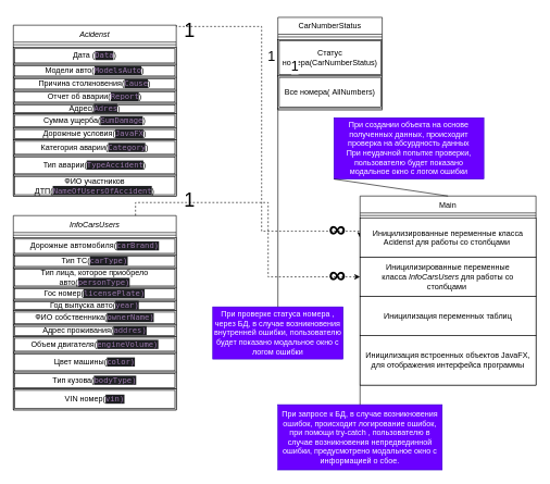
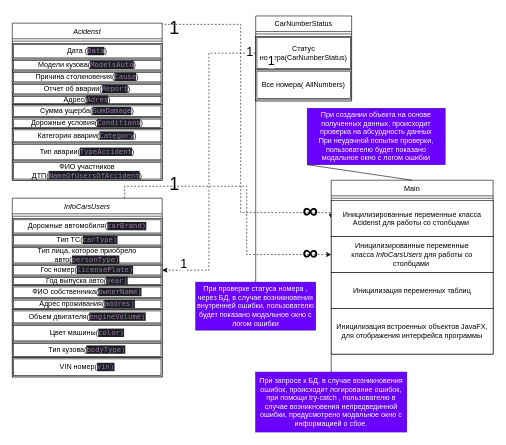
  <mxCell id="0" />
  <mxCell id="1" parent="0" />
  <mxCell id="2" style="edgeStyle=orthogonalEdgeStyle;rounded=0;orthogonalLoop=1;jettySize=auto;html=1;exitX=1;exitY=0;exitDx=0;exitDy=0;entryX=0;entryY=0.5;entryDx=0;entryDy=0;dashed=1;" edge="1" parent="1" source="3" target="17"><mxGeometry relative="1" as="geometry"><Array as="points"><mxPoint x="270" y="40" /><mxPoint x="401" y="40" /><mxPoint x="401" y="354" /></Array></mxGeometry></mxCell>
  <mxCell id="3" value="Acidenst" style="swimlane;fontStyle=2;align=center;verticalAlign=top;childLayout=stackLayout;horizontal=1;startSize=26;horizontalStack=0;resizeParent=1;resizeLast=0;collapsible=1;marginBottom=0;rounded=0;shadow=0;strokeWidth=1;" parent="1" vertex="1"><mxGeometry x="20" y="38" width="250" height="262" as="geometry"><mxRectangle x="230" y="140" width="160" height="26" as="alternateBounds" /></mxGeometry></mxCell>
  <mxCell id="4" value="" style="line;html=1;strokeWidth=1;align=left;verticalAlign=middle;spacingTop=-1;spacingLeft=3;spacingRight=3;rotatable=0;labelPosition=right;points=[];portConstraint=eastwest;" parent="3" vertex="1"><mxGeometry y="26" width="250" height="8" as="geometry" /></mxCell>
  <mxCell id="5" value="Дата (&lt;span style=&quot;color: rgb(152, 118, 170); font-family: &amp;quot;JetBrains Mono&amp;quot;, monospace; background-color: rgb(30, 31, 34);&quot;&gt;Data&lt;/span&gt;&lt;span style=&quot;background-color: transparent; color: light-dark(rgb(0, 0, 0), rgb(255, 255, 255));&quot;&gt;)&lt;/span&gt;" style="shape=ext;double=1;rounded=0;whiteSpace=wrap;html=1;" vertex="1" parent="3"><mxGeometry y="34" width="250" height="26" as="geometry" /></mxCell>
- <mxCell id="6" value="Модели авто(&lt;span style=&quot;color: rgb(152, 118, 170); font-family: &amp;quot;JetBrains Mono&amp;quot;, monospace; background-color: rgb(30, 31, 34);&quot;&gt;ModelsAuto&lt;/span&gt;&lt;span style=&quot;background-color: transparent; color: light-dark(rgb(0, 0, 0), rgb(255, 255, 255));&quot;&gt;)&lt;/span&gt;" style="shape=ext;double=1;rounded=0;whiteSpace=wrap;html=1;" vertex="1" parent="3"><mxGeometry y="60" width="250" height="20" as="geometry" /></mxCell>
+ <mxCell id="6" value="Модели кузова(&lt;span style=&quot;color: rgb(152, 118, 170); font-family: &amp;quot;JetBrains Mono&amp;quot;, monospace; background-color: rgb(30, 31, 34);&quot;&gt;ModelsAuto&lt;/span&gt;&lt;span style=&quot;background-color: transparent; color: light-dark(rgb(0, 0, 0), rgb(255, 255, 255));&quot;&gt;)&lt;/span&gt;" style="shape=ext;double=1;rounded=0;whiteSpace=wrap;html=1;" vertex="1" parent="3"><mxGeometry y="60" width="250" height="20" as="geometry" /></mxCell>
  <mxCell id="7" value="Причина столкновения(&lt;span style=&quot;color: rgb(152, 118, 170); font-family: &amp;quot;JetBrains Mono&amp;quot;, monospace; background-color: rgb(30, 31, 34);&quot;&gt;Cause&lt;/span&gt;&lt;span style=&quot;background-color: transparent; color: light-dark(rgb(0, 0, 0), rgb(255, 255, 255));&quot;&gt;)&lt;/span&gt;" style="shape=ext;double=1;rounded=0;whiteSpace=wrap;html=1;" vertex="1" parent="3"><mxGeometry y="80" width="250" height="20" as="geometry" /></mxCell>
  <mxCell id="8" value="Отчет об аварии(&lt;span style=&quot;color: rgb(152, 118, 170); font-family: &amp;quot;JetBrains Mono&amp;quot;, monospace; background-color: rgb(30, 31, 34);&quot;&gt;Report&lt;/span&gt;&lt;span style=&quot;background-color: transparent; color: light-dark(rgb(0, 0, 0), rgb(255, 255, 255));&quot;&gt;)&lt;/span&gt;" style="shape=ext;double=1;rounded=0;whiteSpace=wrap;html=1;" vertex="1" parent="3"><mxGeometry y="100" width="250" height="20" as="geometry" /></mxCell>
  <mxCell id="9" value="Адрес(&lt;span style=&quot;color: rgb(152, 118, 170); font-family: &amp;quot;JetBrains Mono&amp;quot;, monospace; background-color: rgb(30, 31, 34);&quot;&gt;Adres&lt;/span&gt;&lt;span style=&quot;background-color: transparent; color: light-dark(rgb(0, 0, 0), rgb(255, 255, 255));&quot;&gt;)&lt;/span&gt;" style="shape=ext;double=1;rounded=0;whiteSpace=wrap;html=1;" vertex="1" parent="3"><mxGeometry y="120" width="250" height="16" as="geometry" /></mxCell>
  <mxCell id="10" value="Сумма ущерба(&lt;span style=&quot;color: rgb(152, 118, 170); font-family: &amp;quot;JetBrains Mono&amp;quot;, monospace; background-color: rgb(30, 31, 34);&quot;&gt;SumDamage&lt;/span&gt;&lt;span style=&quot;background-color: transparent; color: light-dark(rgb(0, 0, 0), rgb(255, 255, 255));&quot;&gt;)&lt;/span&gt;" style="shape=ext;double=1;rounded=0;whiteSpace=wrap;html=1;" vertex="1" parent="3"><mxGeometry y="136" width="250" height="22" as="geometry" /></mxCell>
- <mxCell id="11" value="Дорожные условия(&lt;span style=&quot;color: rgb(152, 118, 170); font-family: &amp;quot;JetBrains Mono&amp;quot;, monospace; background-color: rgb(30, 31, 34);&quot;&gt;JavaFX&lt;/span&gt;&lt;span style=&quot;background-color: transparent; color: light-dark(rgb(0, 0, 0), rgb(255, 255, 255));&quot;&gt;)&lt;/span&gt;" style="shape=ext;double=1;rounded=0;whiteSpace=wrap;html=1;" vertex="1" parent="3"><mxGeometry y="158" width="250" height="18" as="geometry" /></mxCell>
+ <mxCell id="11" value="Дорожные условия(&lt;span style=&quot;color: rgb(152, 118, 170); font-family: &amp;quot;JetBrains Mono&amp;quot;, monospace; background-color: rgb(30, 31, 34);&quot;&gt;Conditions&lt;/span&gt;&lt;span style=&quot;background-color: transparent; color: light-dark(rgb(0, 0, 0), rgb(255, 255, 255));&quot;&gt;)&lt;/span&gt;" style="shape=ext;double=1;rounded=0;whiteSpace=wrap;html=1;" vertex="1" parent="3"><mxGeometry y="158" width="250" height="18" as="geometry" /></mxCell>
  <mxCell id="12" value="Категория аварии(&lt;span style=&quot;color: rgb(152, 118, 170); font-family: &amp;quot;JetBrains Mono&amp;quot;, monospace; background-color: rgb(30, 31, 34);&quot;&gt;Category&lt;/span&gt;&lt;span style=&quot;background-color: transparent; color: light-dark(rgb(0, 0, 0), rgb(255, 255, 255));&quot;&gt;)&lt;/span&gt;" style="shape=ext;double=1;rounded=0;whiteSpace=wrap;html=1;" vertex="1" parent="3"><mxGeometry y="176" width="250" height="24" as="geometry" /></mxCell>
  <mxCell id="13" value="Тип аварии(&lt;span style=&quot;color: rgb(152, 118, 170); font-family: &amp;quot;JetBrains Mono&amp;quot;, monospace; background-color: rgb(30, 31, 34);&quot;&gt;TypeAccident&lt;/span&gt;&lt;span style=&quot;background-color: transparent; color: light-dark(rgb(0, 0, 0), rgb(255, 255, 255));&quot;&gt;)&lt;/span&gt;" style="shape=ext;double=1;rounded=0;whiteSpace=wrap;html=1;" vertex="1" parent="3"><mxGeometry y="200" width="250" height="30" as="geometry" /></mxCell>
  <mxCell id="14" value="ФИО участников ДТП(&lt;span style=&quot;color: rgb(152, 118, 170); font-family: &amp;quot;JetBrains Mono&amp;quot;, monospace; background-color: rgb(30, 31, 34);&quot;&gt;NameOfUsersOfAccident&lt;/span&gt;&lt;span style=&quot;background-color: transparent; color: light-dark(rgb(0, 0, 0), rgb(255, 255, 255));&quot;&gt;)&lt;/span&gt;" style="shape=ext;double=1;rounded=0;whiteSpace=wrap;html=1;" vertex="1" parent="3"><mxGeometry y="230" width="250" height="32" as="geometry" /></mxCell>
  <mxCell id="15" value="Main" style="swimlane;fontStyle=0;align=center;verticalAlign=top;childLayout=stackLayout;horizontal=1;startSize=26;horizontalStack=0;resizeParent=1;resizeLast=0;collapsible=1;marginBottom=0;rounded=0;shadow=0;strokeWidth=1;" parent="1" vertex="1"><mxGeometry x="552" y="300" width="270" height="290" as="geometry"><mxRectangle x="340" y="380" width="170" height="26" as="alternateBounds" /></mxGeometry></mxCell>
  <mxCell id="16" value="" style="line;html=1;strokeWidth=1;align=left;verticalAlign=middle;spacingTop=-1;spacingLeft=3;spacingRight=3;rotatable=0;labelPosition=right;points=[];portConstraint=eastwest;" parent="15" vertex="1"><mxGeometry y="26" width="270" height="8" as="geometry" /></mxCell>
  <mxCell id="17" value="Иницилизированные переменные класса Acidenst для работы со столбцами&amp;nbsp;" style="rounded=0;whiteSpace=wrap;html=1;" vertex="1" parent="15"><mxGeometry y="34" width="270" height="60" as="geometry" /></mxCell>
  <mxCell id="18" value="Иницилизированные переменные класса&amp;nbsp;&lt;span style=&quot;font-style: italic; text-wrap-mode: nowrap;&quot;&gt;InfoCarsUsers&lt;/span&gt;&amp;nbsp;для работы со столбцами&amp;nbsp;" style="rounded=0;whiteSpace=wrap;html=1;" vertex="1" parent="15"><mxGeometry y="94" width="270" height="60" as="geometry" /></mxCell>
  <mxCell id="19" value="Иницилизация переменных таблиц" style="rounded=0;whiteSpace=wrap;html=1;" vertex="1" parent="15"><mxGeometry y="154" width="270" height="60" as="geometry" /></mxCell>
  <mxCell id="20" value="Иницилизация встроенных объектов JavaFX, для отображения интерфейса программы" style="rounded=0;whiteSpace=wrap;html=1;" vertex="1" parent="15"><mxGeometry y="214" width="270" height="76" as="geometry" /></mxCell>
  <mxCell id="21" value="CarNumberStatus" style="swimlane;fontStyle=0;align=center;verticalAlign=top;childLayout=stackLayout;horizontal=1;startSize=26;horizontalStack=0;resizeParent=1;resizeLast=0;collapsible=1;marginBottom=0;rounded=0;shadow=0;strokeWidth=1;" parent="1" vertex="1"><mxGeometry x="426" y="26" width="160" height="142" as="geometry"><mxRectangle x="550" y="140" width="160" height="26" as="alternateBounds" /></mxGeometry></mxCell>
  <mxCell id="22" value="" style="line;html=1;strokeWidth=1;align=left;verticalAlign=middle;spacingTop=-1;spacingLeft=3;spacingRight=3;rotatable=0;labelPosition=right;points=[];portConstraint=eastwest;" parent="21" vertex="1"><mxGeometry y="26" width="160" height="8" as="geometry" /></mxCell>
  <mxCell id="23" value="Статус номера(CarNumberStatus)" style="shape=ext;double=1;rounded=0;whiteSpace=wrap;html=1;" vertex="1" parent="21"><mxGeometry y="34" width="160" height="56" as="geometry" /></mxCell>
  <mxCell id="24" value="Все номера( AllNumbers)" style="shape=ext;double=1;rounded=0;whiteSpace=wrap;html=1;" vertex="1" parent="21"><mxGeometry y="90" width="160" height="50" as="geometry" /></mxCell>
  <mxCell id="25" value="InfoCarsUsers" style="swimlane;fontStyle=2;align=center;verticalAlign=top;childLayout=stackLayout;horizontal=1;startSize=26;horizontalStack=0;resizeParent=1;resizeLast=0;collapsible=1;marginBottom=0;rounded=0;shadow=0;strokeWidth=1;" vertex="1" parent="1"><mxGeometry x="20" y="330" width="250" height="298" as="geometry"><mxRectangle x="230" y="140" width="160" height="26" as="alternateBounds" /></mxGeometry></mxCell>
  <mxCell id="26" value="" style="line;html=1;strokeWidth=1;align=left;verticalAlign=middle;spacingTop=-1;spacingLeft=3;spacingRight=3;rotatable=0;labelPosition=right;points=[];portConstraint=eastwest;" vertex="1" parent="25"><mxGeometry y="26" width="250" height="8" as="geometry" /></mxCell>
  <mxCell id="27" value="Дорожные автомобиля(&lt;span style=&quot;color: rgb(152, 118, 170); font-family: &amp;quot;JetBrains Mono&amp;quot;, monospace; background-color: rgb(30, 31, 34);&quot;&gt;carBrand)&lt;/span&gt;" style="shape=ext;double=1;rounded=0;whiteSpace=wrap;html=1;" vertex="1" parent="25"><mxGeometry y="34" width="250" height="26" as="geometry" /></mxCell>
  <mxCell id="28" value="Тип ТС(&lt;span style=&quot;color: rgb(152, 118, 170); font-family: &amp;quot;JetBrains Mono&amp;quot;, monospace; background-color: rgb(30, 31, 34);&quot;&gt;carType)&lt;/span&gt;" style="shape=ext;double=1;rounded=0;whiteSpace=wrap;html=1;" vertex="1" parent="25"><mxGeometry y="60" width="250" height="20" as="geometry" /></mxCell>
  <mxCell id="29" value="Тип лица, которое приобрело авто(&lt;span style=&quot;color: rgb(152, 118, 170); font-family: &amp;quot;JetBrains Mono&amp;quot;, monospace; background-color: rgb(30, 31, 34);&quot;&gt;personType)&lt;/span&gt;" style="shape=ext;double=1;rounded=0;whiteSpace=wrap;html=1;" vertex="1" parent="25"><mxGeometry y="80" width="250" height="30" as="geometry" /></mxCell>
  <mxCell id="30" value="Гос номер(&lt;span style=&quot;color: rgb(152, 118, 170); font-family: &amp;quot;JetBrains Mono&amp;quot;, monospace; background-color: rgb(30, 31, 34);&quot;&gt;licensePlate)&lt;/span&gt;" style="shape=ext;double=1;rounded=0;whiteSpace=wrap;html=1;" vertex="1" parent="25"><mxGeometry y="110" width="250" height="20" as="geometry" /></mxCell>
  <mxCell id="31" value="Год выпуска авто(&lt;span style=&quot;color: rgb(152, 118, 170); font-family: &amp;quot;JetBrains Mono&amp;quot;, monospace; background-color: rgb(30, 31, 34);&quot;&gt;year)&lt;/span&gt;" style="shape=ext;double=1;rounded=0;whiteSpace=wrap;html=1;" vertex="1" parent="25"><mxGeometry y="130" width="250" height="16" as="geometry" /></mxCell>
  <mxCell id="32" value="ФИО собственника(&lt;span style=&quot;color: rgb(152, 118, 170); font-family: &amp;quot;JetBrains Mono&amp;quot;, monospace; background-color: rgb(30, 31, 34);&quot;&gt;ownerName)&lt;/span&gt;" style="shape=ext;double=1;rounded=0;whiteSpace=wrap;html=1;" vertex="1" parent="25"><mxGeometry y="146" width="250" height="22" as="geometry" /></mxCell>
  <mxCell id="33" value="Адрес проживания(&lt;span style=&quot;color: rgb(152, 118, 170); font-family: &amp;quot;JetBrains Mono&amp;quot;, monospace; background-color: rgb(30, 31, 34);&quot;&gt;addres)&lt;/span&gt;" style="shape=ext;double=1;rounded=0;whiteSpace=wrap;html=1;" vertex="1" parent="25"><mxGeometry y="168" width="250" height="18" as="geometry" /></mxCell>
  <mxCell id="34" value="Объем двигателя(&lt;span style=&quot;color: rgb(152, 118, 170); font-family: &amp;quot;JetBrains Mono&amp;quot;, monospace; background-color: rgb(30, 31, 34);&quot;&gt;engineVolume)&lt;/span&gt;" style="shape=ext;double=1;rounded=0;whiteSpace=wrap;html=1;" vertex="1" parent="25"><mxGeometry y="186" width="250" height="24" as="geometry" /></mxCell>
  <mxCell id="35" value="Цвет машины(&lt;span style=&quot;color: rgb(152, 118, 170); font-family: &amp;quot;JetBrains Mono&amp;quot;, monospace; background-color: rgb(30, 31, 34);&quot;&gt;color)&lt;/span&gt;" style="shape=ext;double=1;rounded=0;whiteSpace=wrap;html=1;" vertex="1" parent="25"><mxGeometry y="210" width="250" height="30" as="geometry" /></mxCell>
  <mxCell id="36" value="Тип кузова(&lt;span style=&quot;color: rgb(152, 118, 170); font-family: &amp;quot;JetBrains Mono&amp;quot;, monospace; background-color: rgb(30, 31, 34);&quot;&gt;bodyType)&lt;/span&gt;" style="shape=ext;double=1;rounded=0;whiteSpace=wrap;html=1;" vertex="1" parent="25"><mxGeometry y="240" width="250" height="26" as="geometry" /></mxCell>
  <mxCell id="37" value="VIN номер(&lt;span style=&quot;color: rgb(152, 118, 170); font-family: &amp;quot;JetBrains Mono&amp;quot;, monospace; background-color: rgb(30, 31, 34);&quot;&gt;vin)&lt;/span&gt;" style="shape=ext;double=1;rounded=0;whiteSpace=wrap;html=1;" vertex="1" parent="25"><mxGeometry y="266" width="250" height="32" as="geometry" /></mxCell>
  <mxCell id="38" value="" style="group" vertex="1" connectable="0" parent="1"><mxGeometry x="451.997" y="100" as="geometry" /></mxCell>
+ <mxCell id="39" style="edgeStyle=orthogonalEdgeStyle;rounded=0;orthogonalLoop=1;jettySize=auto;html=1;exitX=0;exitY=0.5;exitDx=0;exitDy=0;entryX=1;entryY=0.5;entryDx=0;entryDy=0;dashed=1;" edge="1" parent="38" source="23" target="30"><mxGeometry relative="1" as="geometry" /></mxCell>
+ <mxCell id="40" value="&lt;font style=&quot;font-size: 21px;&quot;&gt;1&lt;/font&gt;" style="edgeLabel;html=1;align=center;verticalAlign=middle;resizable=0;points=[];" vertex="1" connectable="0" parent="39"><mxGeometry x="-0.915" y="3" relative="1" as="geometry"><mxPoint x="-99" y="347" as="offset" /></mxGeometry></mxCell>
  <mxCell id="41" value="&lt;font style=&quot;font-size: 21px;&quot;&gt;1&lt;/font&gt;" style="edgeLabel;html=1;align=center;verticalAlign=middle;resizable=0;points=[];" vertex="1" connectable="0" parent="38"><mxGeometry as="geometry" /></mxCell>
  <mxCell id="42" value="При создании объекта на основе полученных данных, происходит проверка на абсурдность данных&lt;div&gt;При неудачной попытке проверки, пользователю будет показано модальное окно с логом ошибки&lt;/div&gt;" style="rounded=0;whiteSpace=wrap;html=1;fillColor=#6a00ff;fontColor=#ffffff;strokeColor=#3700CC;" vertex="1" parent="1"><mxGeometry x="512" y="180" width="230" height="94" as="geometry" /></mxCell>
  <mxCell id="43" value="" style="endArrow=none;html=1;rounded=0;exitX=0;exitY=1;exitDx=0;exitDy=0;entryX=0.5;entryY=0;entryDx=0;entryDy=0;" edge="1" parent="1" source="42" target="15"><mxGeometry width="50" height="50" relative="1" as="geometry"><mxPoint x="342" y="450" as="sourcePoint" /><mxPoint x="422" y="560" as="targetPoint" /></mxGeometry></mxCell>
  <mxCell id="44" value="При проверке статуса номера , через БД, в случае возникновения внутренней ошибки, пользователю будет показано модальное окно с логом ошибки" style="rounded=0;whiteSpace=wrap;html=1;fillColor=#6a00ff;fontColor=#ffffff;strokeColor=#3700CC;" vertex="1" parent="1"><mxGeometry x="326" y="470" width="200" height="80" as="geometry" /></mxCell>
  <mxCell id="45" value="" style="endArrow=none;html=1;rounded=0;exitX=0.5;exitY=0;exitDx=0;exitDy=0;entryX=0;entryY=1;entryDx=0;entryDy=0;" edge="1" parent="1" source="44" target="24"><mxGeometry width="50" height="50" relative="1" as="geometry"><mxPoint x="480" y="540" as="sourcePoint" /><mxPoint x="405" y="589" as="targetPoint" /></mxGeometry></mxCell>
  <mxCell id="46" value="При запросе к БД, в случае возникновения ошибок, происходит логирование ошибок, при помощи try-catch , пользователю в случае возникновения непредвединной ошибки, предусмотрено модальное окно с информацией о сбое." style="rounded=0;whiteSpace=wrap;html=1;fillColor=#6a00ff;fontColor=#ffffff;strokeColor=#3700CC;" vertex="1" parent="1"><mxGeometry x="426" y="620" width="252" height="100" as="geometry" /></mxCell>
  <mxCell id="47" value="" style="endArrow=none;html=1;rounded=0;exitX=0;exitY=1;exitDx=0;exitDy=0;entryX=0.5;entryY=0;entryDx=0;entryDy=0;" edge="1" parent="1" source="15" target="46"><mxGeometry width="50" height="50" relative="1" as="geometry"><mxPoint x="517" y="570" as="sourcePoint" /><mxPoint x="442" y="619" as="targetPoint" /></mxGeometry></mxCell>
  <mxCell id="48" value="" style="edgeStyle=orthogonalEdgeStyle;rounded=0;orthogonalLoop=1;jettySize=auto;html=1;exitX=0.75;exitY=0;exitDx=0;exitDy=0;entryX=0;entryY=0.5;entryDx=0;entryDy=0;dashed=1;" edge="1" parent="1" source="25" target="18"><mxGeometry relative="1" as="geometry"><mxPoint x="466" y="657" as="sourcePoint" /><mxPoint x="480" y="414" as="targetPoint" /><Array as="points" /></mxGeometry></mxCell>
  <mxCell id="49" value="&lt;font style=&quot;font-size: 30px;&quot;&gt;1&lt;/font&gt;" style="text;html=1;align=center;verticalAlign=middle;resizable=0;points=[];autosize=1;strokeColor=none;fillColor=none;" vertex="1" parent="1"><mxGeometry x="270" width="40" height="50" as="geometry" y="20" /></mxCell>
  <mxCell id="50" value="&lt;span lang=&quot;ru&quot; class=&quot;BxUVEf ILfuVd&quot;&gt;&lt;b&gt;&lt;font style=&quot;font-size: 36px;&quot;&gt;∞&lt;/font&gt;&lt;/b&gt;&lt;/span&gt;" style="text;html=1;align=center;verticalAlign=middle;resizable=0;points=[];autosize=1;strokeColor=none;fillColor=none;" vertex="1" parent="1"><mxGeometry x="492" y="320" width="50" height="60" as="geometry" /></mxCell>
  <mxCell id="51" value="&lt;span lang=&quot;ru&quot; class=&quot;BxUVEf ILfuVd&quot;&gt;&lt;b&gt;&lt;font style=&quot;font-size: 36px;&quot;&gt;∞&lt;/font&gt;&lt;/b&gt;&lt;/span&gt;" style="text;html=1;align=center;verticalAlign=middle;resizable=0;points=[];autosize=1;strokeColor=none;fillColor=none;" vertex="1" parent="1"><mxGeometry x="492" y="390" width="50" height="60" as="geometry" /></mxCell>
  <mxCell id="52" value="&lt;font style=&quot;font-size: 30px;&quot;&gt;1&lt;/font&gt;" style="text;html=1;align=center;verticalAlign=middle;resizable=0;points=[];autosize=1;strokeColor=none;fillColor=none;" vertex="1" parent="1"><mxGeometry x="270" y="280" width="40" height="50" as="geometry" /></mxCell>
  <mxCell id="53" value="&lt;font style=&quot;font-size: 21px;&quot;&gt;1&lt;/font&gt;" style="edgeLabel;html=1;align=center;verticalAlign=middle;resizable=0;points=[];" vertex="1" connectable="0" parent="1"><mxGeometry x="392" y="190" as="geometry"><mxPoint x="23" y="-105" as="offset" /></mxGeometry></mxCell>
